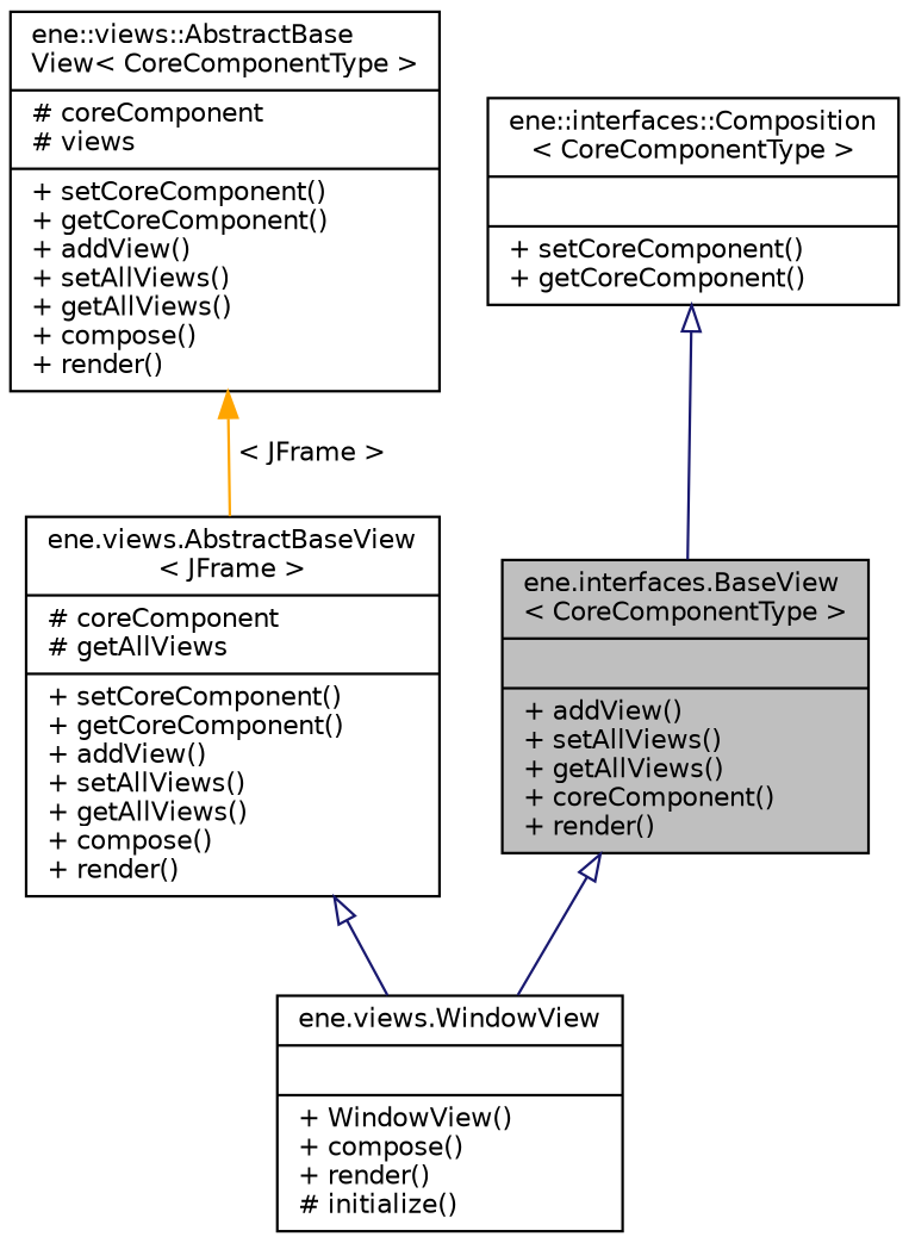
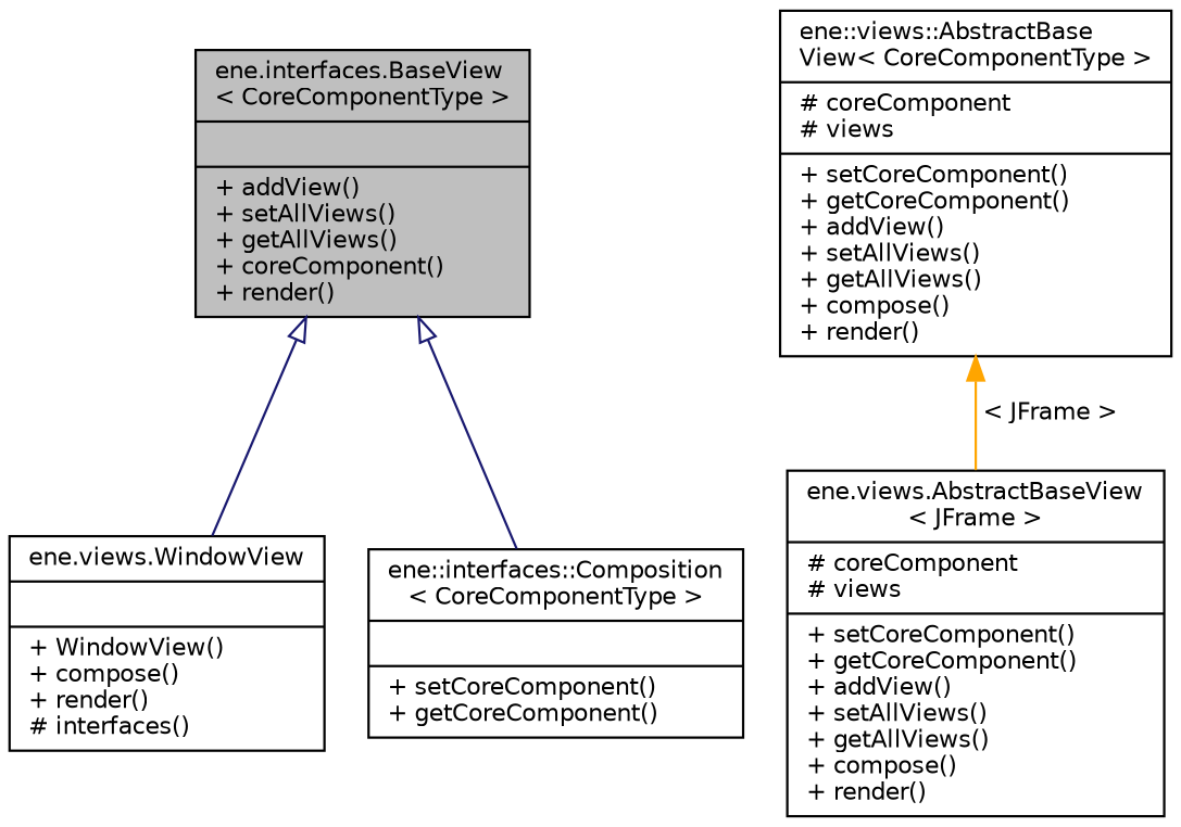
  digraph {
    node [color=black fontname=Helvetica fontsize=10 shape=record]
    edge [arrowtail=onormal color=midnightblue dir=back fontname=Helvetica fontsize=10 labelfontname=Helvetica labelfontsize=10 style=solid]
    n1 [fillcolor=grey75 fontcolor=black height=0.2 label="{ene.interfaces.BaseView\l\< CoreComponentType \>\n||+ addView()\l+ setAllViews()\l+ getAllViews()\l+ coreComponent()\l+ render()\l}" style=filled width=0.4]
-   n2 [height=0.2 label="{ene.views.WindowView\n||+ WindowView()\l+ compose()\l+ render()\l# initialize()\l}" width=0.4]
+   n2 [height=0.2 label="{ene.views.WindowView\n||+ WindowView()\l+ compose()\l+ render()\l# interfaces()\l}" width=0.4]
    n3 [height=0.2 label="{ene::views::AbstractBase\lView\< CoreComponentType \>\n|# coreComponent\l# views\l|+ setCoreComponent()\l+ getCoreComponent()\l+ addView()\l+ setAllViews()\l+ getAllViews()\l+ compose()\l+ render()\l}" width=0.4]
-   n4 [height=0.2 label="{ene.views.AbstractBaseView\l\< JFrame \>\n|# coreComponent\l# getAllViews\l|+ setCoreComponent()\l+ getCoreComponent()\l+ addView()\l+ setAllViews()\l+ getAllViews()\l+ compose()\l+ render()\l}" width=0.4]
+   n4 [height=0.2 label="{ene.views.AbstractBaseView\l\< JFrame \>\n|# coreComponent\l# views\l|+ setCoreComponent()\l+ getCoreComponent()\l+ addView()\l+ setAllViews()\l+ getAllViews()\l+ compose()\l+ render()\l}" width=0.4]
    n5 [height=0.2 label="{ene::interfaces::Composition\l\< CoreComponentType \>\n||+ setCoreComponent()\l+ getCoreComponent()\l}" width=0.4]
    n1 -> n2
    n3 -> n4 [color=orange label=" \< JFrame \>" arrowtail=""]
-   n4 -> n2
-   n5 -> n1
+   n1 -> n5
  }
